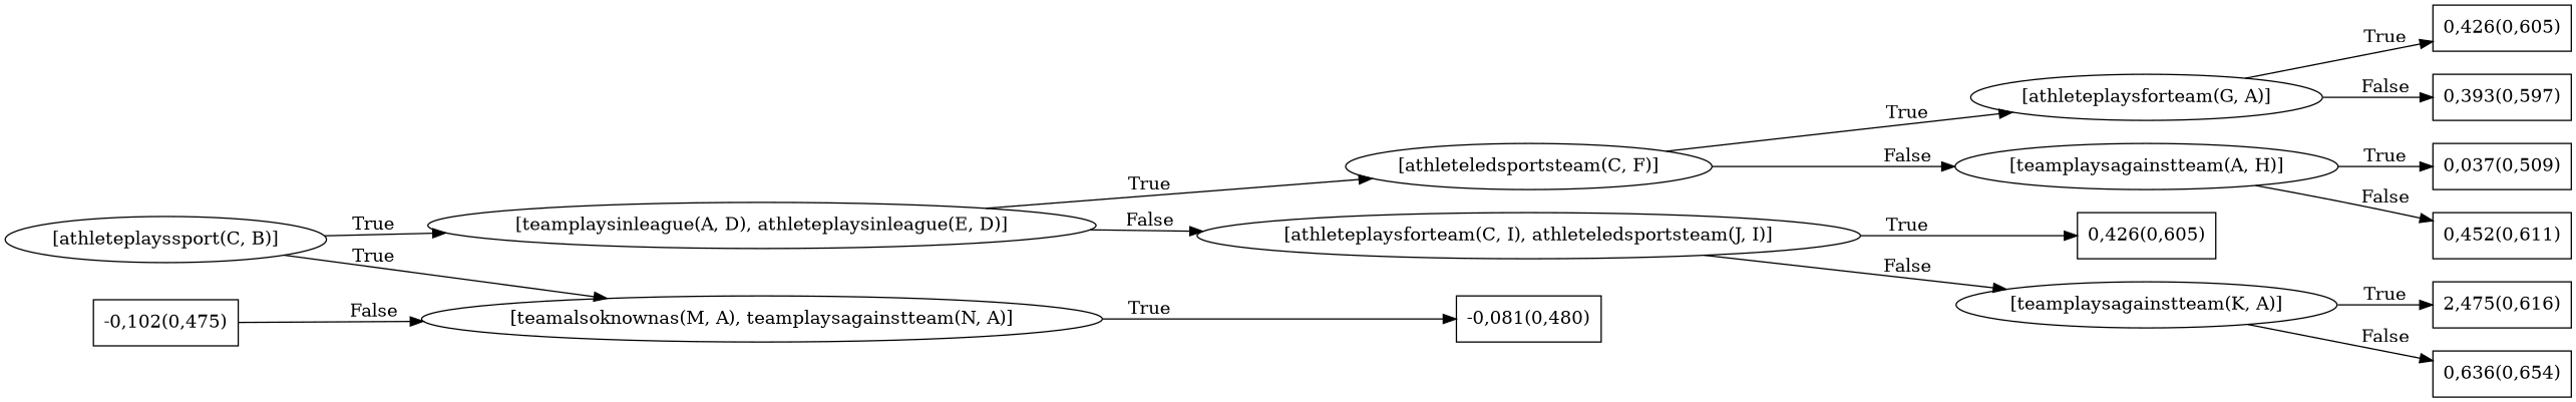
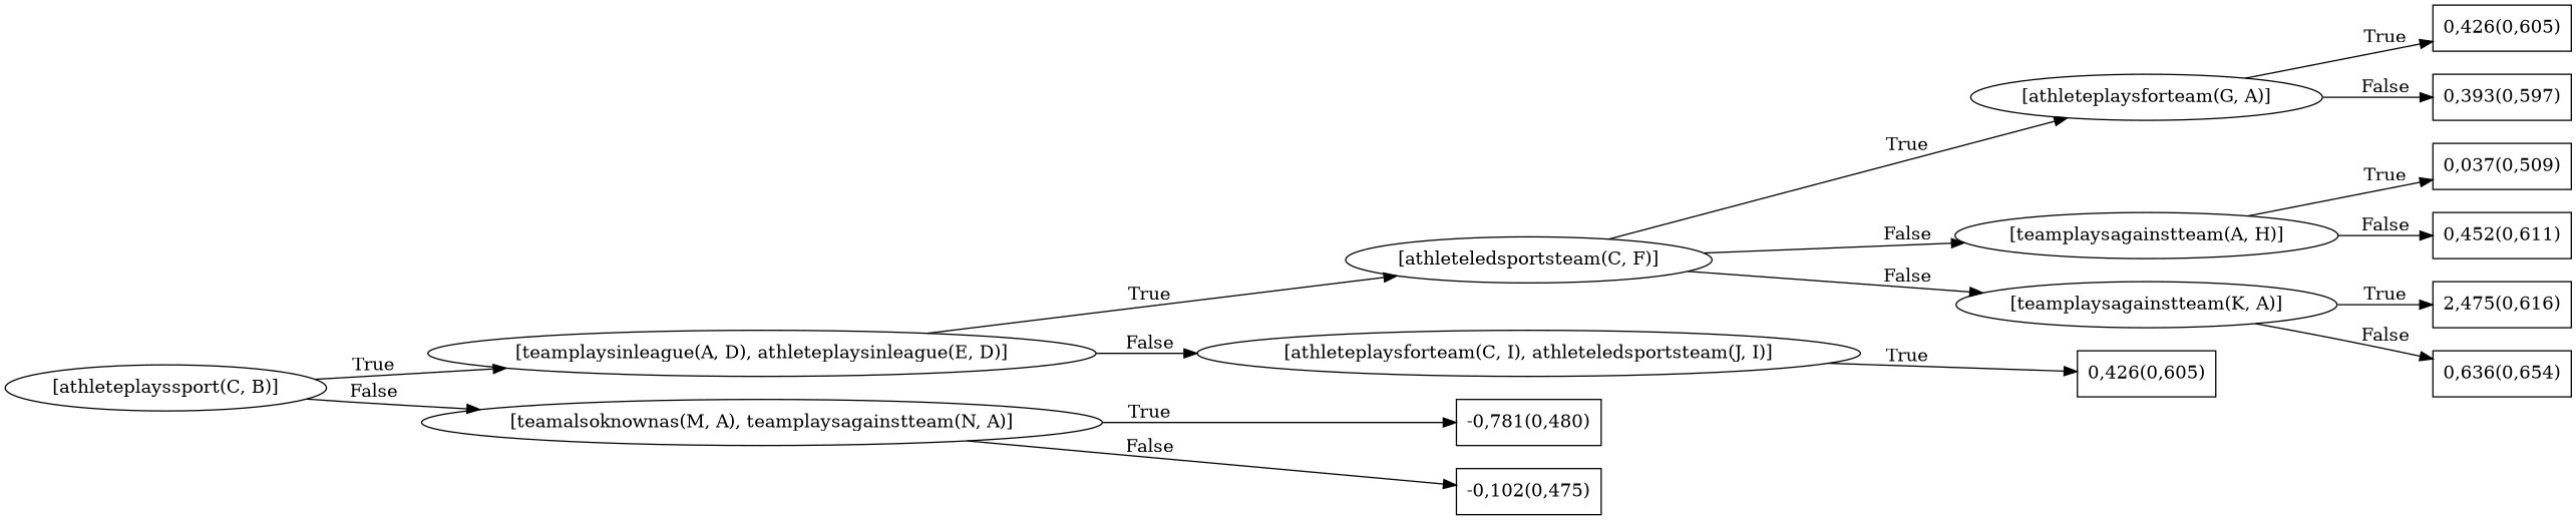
  digraph {
    rankdir=LR
    node [shape=box]
    n1 [label="[athleteplayssport(C, B)]" shape=""]
    n2 [label="[teamplaysinleague(A, D), athleteplaysinleague(E, D)]" shape=""]
    n3 [label="[teamalsoknownas(M, A), teamplaysagainstteam(N, A)]" shape=""]
    n4 [label="[athleteledsportsteam(C, F)]" shape=""]
    n5 [label="[athleteplaysforteam(C, I), athleteledsportsteam(J, I)]" shape=""]
-   n6 [label="-0,081(0,480)"]
+   n6 [label="-0,781(0,480)"]
    n7 [label="-0,102(0,475)"]
    n8 [label="[athleteplaysforteam(G, A)]" shape=""]
    n9 [label="[teamplaysagainstteam(A, H)]" shape=""]
    n10 [label="0,426(0,605)"]
    n11 [label="[teamplaysagainstteam(K, A)]" shape=""]
    n12 [label="0,426(0,605)"]
    n13 [label="0,393(0,597)"]
    n14 [label="0,037(0,509)"]
    n15 [label="0,452(0,611)"]
    n16 [label="2,475(0,616)"]
    n17 [label="0,636(0,654)"]
    n1 -> n2 [label=True]
-   n1 -> n3 [label=True]
+   n1 -> n3 [label=False]
    n2 -> n4 [label=True]
    n2 -> n5 [label=False]
    n3 -> n6 [label=True]
-   n7 -> n3 [label=False]
+   n3 -> n7 [label=False]
    n4 -> n8 [label=True]
    n4 -> n9 [label=False]
    n5 -> n10 [label=True]
-   n5 -> n11 [label=False]
+   n4 -> n11 [label=False]
    n8 -> n12 [label=True]
    n8 -> n13 [label=False]
    n9 -> n14 [label=True]
    n9 -> n15 [label=False]
    n11 -> n16 [label=True]
    n11 -> n17 [label=False]
  }
